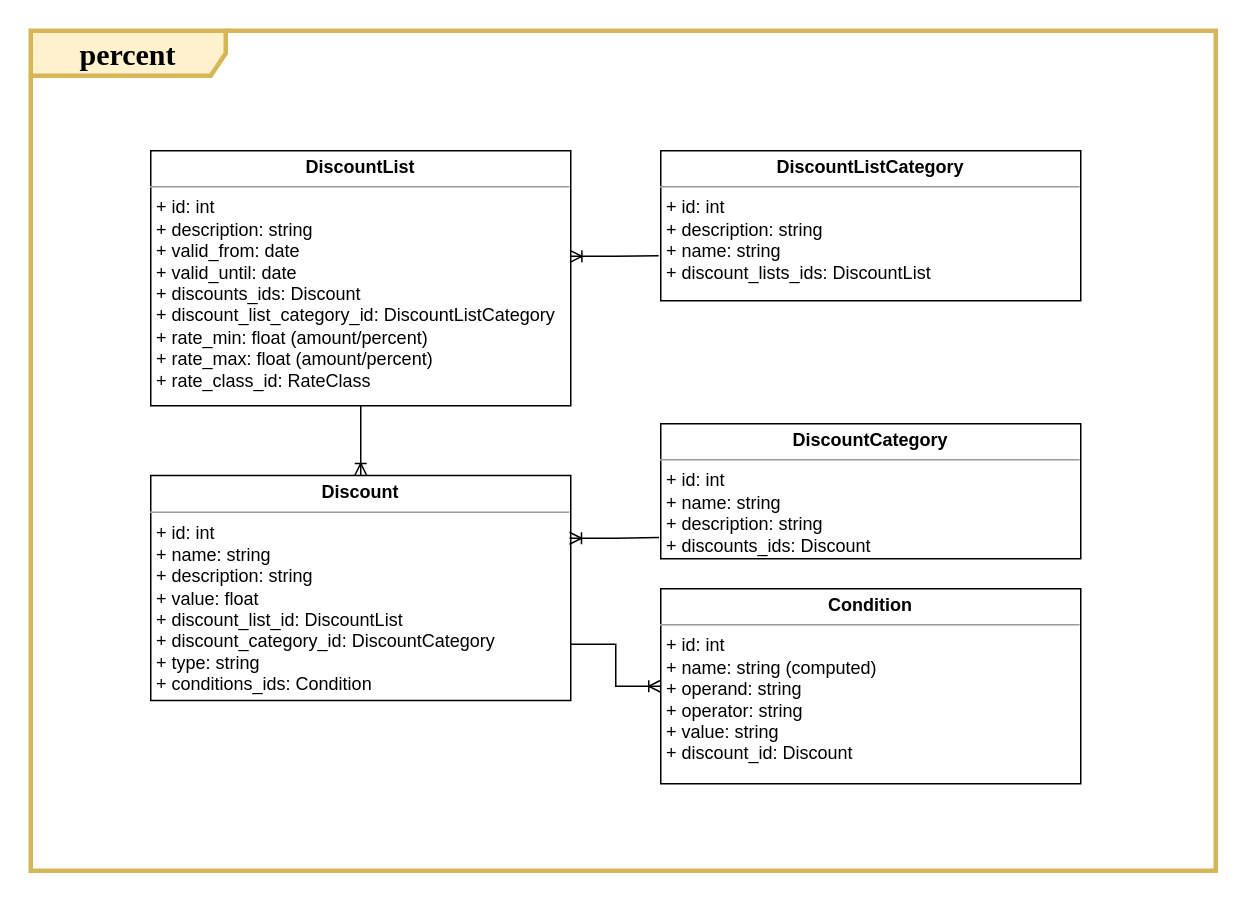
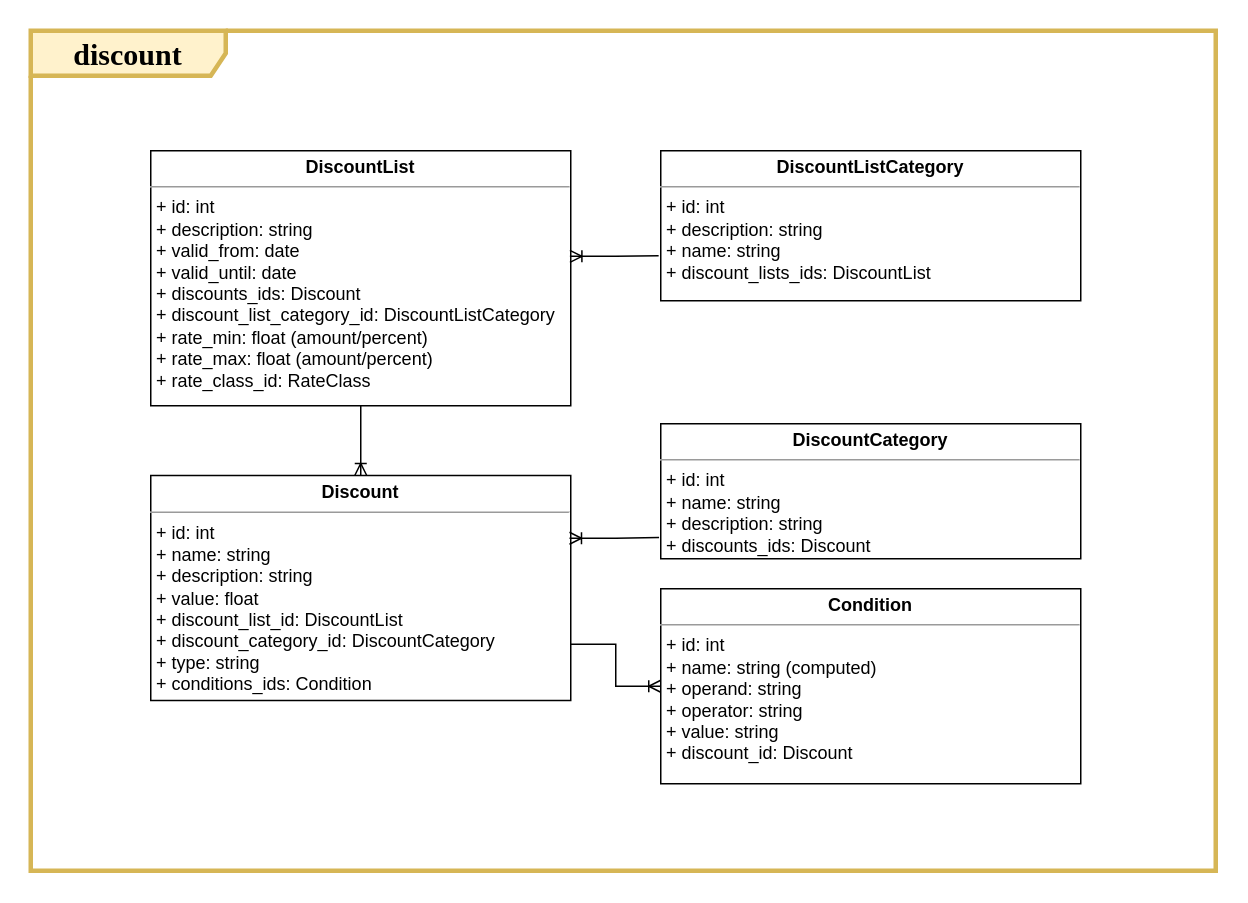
  <mxCell id="0" />
  <mxCell id="1" parent="0" />
- <mxCell id="2" value="&lt;font style=&quot;font-size: 20px;&quot;&gt;&lt;b&gt;percent&lt;/b&gt;&lt;/font&gt;" style="shape=umlFrame;whiteSpace=wrap;html=1;rounded=0;shadow=0;comic=0;labelBackgroundColor=none;strokeWidth=3;fontFamily=Verdana;fontSize=10;align=center;width=130;height=30;fillColor=#fff2cc;strokeColor=#d6b656;" parent="1" vertex="1"><mxGeometry x="20" y="20" width="790" height="560" as="geometry" /></mxCell>
+ <mxCell id="2" value="&lt;font style=&quot;font-size: 20px;&quot;&gt;&lt;b&gt;discount&lt;/b&gt;&lt;/font&gt;" style="shape=umlFrame;whiteSpace=wrap;html=1;rounded=0;shadow=0;comic=0;labelBackgroundColor=none;strokeWidth=3;fontFamily=Verdana;fontSize=10;align=center;width=130;height=30;fillColor=#fff2cc;strokeColor=#d6b656;" parent="1" vertex="1"><mxGeometry x="20" y="20" width="790" height="560" as="geometry" /></mxCell>
  <mxCell id="3" style="edgeStyle=orthogonalEdgeStyle;rounded=0;orthogonalLoop=1;jettySize=auto;html=1;entryX=1;entryY=0.75;entryDx=0;entryDy=0;startArrow=ERoneToMany;startFill=0;endArrow=none;endFill=0;" parent="1" source="4" target="9" edge="1"><mxGeometry relative="1" as="geometry"><mxPoint x="380" y="585.5" as="targetPoint" /></mxGeometry></mxCell>
  <mxCell id="4" value="&lt;p style=&quot;margin: 0px ; margin-top: 4px ; text-align: center&quot;&gt;&lt;b&gt;Condition&lt;/b&gt;&lt;/p&gt;&lt;hr size=&quot;1&quot;&gt;&lt;p style=&quot;margin: 0px ; margin-left: 4px&quot;&gt;+ id: int&lt;/p&gt;&lt;p style=&quot;margin: 0px ; margin-left: 4px&quot;&gt;+ name: string (computed)&lt;/p&gt;&lt;p style=&quot;margin: 0px ; margin-left: 4px&quot;&gt;+ operand: string&lt;/p&gt;&lt;p style=&quot;margin: 0px ; margin-left: 4px&quot;&gt;+ operator: string&lt;/p&gt;&lt;p style=&quot;margin: 0px ; margin-left: 4px&quot;&gt;+ value: string&lt;/p&gt;&lt;p style=&quot;margin: 0px ; margin-left: 4px&quot;&gt;+ discount_id: Discount&lt;/p&gt;&lt;p style=&quot;margin: 0px ; margin-left: 4px&quot;&gt;&lt;br&gt;&lt;/p&gt;&lt;p style=&quot;margin: 0px 0px 0px 4px;&quot;&gt;&lt;br&gt;&lt;/p&gt;&lt;p style=&quot;margin: 0px 0px 0px 4px;&quot;&gt;&lt;br&gt;&lt;/p&gt;&lt;p style=&quot;margin: 0px 0px 0px 4px;&quot;&gt;&lt;br&gt;&lt;/p&gt;&lt;p style=&quot;margin: 0px 0px 0px 4px;&quot;&gt;&lt;br&gt;&lt;/p&gt;&lt;p style=&quot;margin: 0px 0px 0px 4px;&quot;&gt;&lt;br&gt;&lt;/p&gt;" style="verticalAlign=top;align=left;overflow=fill;fontSize=12;fontFamily=Helvetica;html=1;rounded=0;shadow=0;comic=0;labelBackgroundColor=none;strokeWidth=1" parent="1" vertex="1"><mxGeometry x="440" y="392" width="280" height="130" as="geometry" /></mxCell>
  <mxCell id="5" value="&lt;p style=&quot;margin: 0px ; margin-top: 4px ; text-align: center&quot;&gt;&lt;b&gt;DiscountList&lt;/b&gt;&lt;/p&gt;&lt;hr size=&quot;1&quot;&gt;&lt;p style=&quot;margin: 0px ; margin-left: 4px&quot;&gt;+ id: int&lt;/p&gt;&lt;p style=&quot;margin: 0px ; margin-left: 4px&quot;&gt;+ description: string&lt;/p&gt;&lt;p style=&quot;margin: 0px ; margin-left: 4px&quot;&gt;+ valid_from: date&lt;/p&gt;&lt;p style=&quot;margin: 0px ; margin-left: 4px&quot;&gt;+ valid_until: date&lt;/p&gt;&lt;p style=&quot;margin: 0px ; margin-left: 4px&quot;&gt;+ discounts_ids: Discount&lt;/p&gt;&lt;p style=&quot;margin: 0px ; margin-left: 4px&quot;&gt;+ discount_list_category_id: DiscountListCategory&lt;/p&gt;&lt;p style=&quot;margin: 0px ; margin-left: 4px&quot;&gt;+ rate_min: float (amount/percent)&lt;/p&gt;&lt;p style=&quot;margin: 0px ; margin-left: 4px&quot;&gt;+ rate_max: float (amount/percent)&lt;/p&gt;&lt;p style=&quot;margin: 0px ; margin-left: 4px&quot;&gt;+ rate_class_id: RateClass&lt;/p&gt;&lt;p style=&quot;margin: 0px ; margin-left: 4px&quot;&gt;&lt;br&gt;&lt;/p&gt;&lt;p style=&quot;margin: 0px ; margin-left: 4px&quot;&gt;&lt;br&gt;&lt;/p&gt;&lt;p style=&quot;margin: 0px 0px 0px 4px;&quot;&gt;&lt;br&gt;&lt;/p&gt;&lt;p style=&quot;margin: 0px 0px 0px 4px;&quot;&gt;&lt;br&gt;&lt;/p&gt;&lt;p style=&quot;margin: 0px 0px 0px 4px;&quot;&gt;&lt;br&gt;&lt;/p&gt;&lt;p style=&quot;margin: 0px 0px 0px 4px;&quot;&gt;&lt;br&gt;&lt;/p&gt;&lt;p style=&quot;margin: 0px 0px 0px 4px;&quot;&gt;&lt;br&gt;&lt;/p&gt;" style="verticalAlign=top;align=left;overflow=fill;fontSize=12;fontFamily=Helvetica;html=1;rounded=0;shadow=0;comic=0;labelBackgroundColor=none;strokeWidth=1" parent="1" vertex="1"><mxGeometry x="100" y="100" width="280" height="170" as="geometry" /></mxCell>
  <mxCell id="6" style="edgeStyle=orthogonalEdgeStyle;rounded=0;orthogonalLoop=1;jettySize=auto;html=1;entryX=-0.005;entryY=0.7;entryDx=0;entryDy=0;startArrow=ERoneToMany;startFill=0;endArrow=none;endFill=0;exitX=0.998;exitY=0.414;exitDx=0;exitDy=0;exitPerimeter=0;entryPerimeter=0;" parent="1" source="5" target="7" edge="1"><mxGeometry relative="1" as="geometry"><mxPoint x="202" y="219" as="targetPoint" /></mxGeometry></mxCell>
  <mxCell id="7" value="&lt;p style=&quot;margin: 0px ; margin-top: 4px ; text-align: center&quot;&gt;&lt;b&gt;DiscountListCategory&lt;/b&gt;&lt;/p&gt;&lt;hr size=&quot;1&quot;&gt;&lt;p style=&quot;margin: 0px ; margin-left: 4px&quot;&gt;+ id: int&lt;/p&gt;&lt;p style=&quot;margin: 0px ; margin-left: 4px&quot;&gt;+ description: string&lt;/p&gt;&lt;p style=&quot;margin: 0px ; margin-left: 4px&quot;&gt;+ name: string&lt;/p&gt;&lt;p style=&quot;margin: 0px ; margin-left: 4px&quot;&gt;+ discount_lists_ids: DiscountList&lt;/p&gt;&lt;p style=&quot;margin: 0px ; margin-left: 4px&quot;&gt;&lt;br&gt;&lt;/p&gt;&lt;p style=&quot;margin: 0px ; margin-left: 4px&quot;&gt;&lt;br&gt;&lt;/p&gt;&lt;p style=&quot;margin: 0px 0px 0px 4px;&quot;&gt;&lt;br&gt;&lt;/p&gt;&lt;p style=&quot;margin: 0px 0px 0px 4px;&quot;&gt;&lt;br&gt;&lt;/p&gt;&lt;p style=&quot;margin: 0px 0px 0px 4px;&quot;&gt;&lt;br&gt;&lt;/p&gt;&lt;p style=&quot;margin: 0px 0px 0px 4px;&quot;&gt;&lt;br&gt;&lt;/p&gt;&lt;p style=&quot;margin: 0px 0px 0px 4px;&quot;&gt;&lt;br&gt;&lt;/p&gt;" style="verticalAlign=top;align=left;overflow=fill;fontSize=12;fontFamily=Helvetica;html=1;rounded=0;shadow=0;comic=0;labelBackgroundColor=none;strokeWidth=1" parent="1" vertex="1"><mxGeometry x="440" y="100" width="280" height="100" as="geometry" /></mxCell>
  <mxCell id="8" value="&lt;p style=&quot;margin: 0px ; margin-top: 4px ; text-align: center&quot;&gt;&lt;b&gt;DiscountCategory&lt;/b&gt;&lt;/p&gt;&lt;hr size=&quot;1&quot;&gt;&lt;p style=&quot;margin: 0px ; margin-left: 4px&quot;&gt;+ id: int&lt;/p&gt;&lt;p style=&quot;margin: 0px ; margin-left: 4px&quot;&gt;+ name: string&amp;nbsp;&lt;/p&gt;&lt;p style=&quot;margin: 0px ; margin-left: 4px&quot;&gt;+ description: string&lt;/p&gt;&lt;p style=&quot;margin: 0px ; margin-left: 4px&quot;&gt;+ discounts_ids: Discount&lt;/p&gt;&lt;p style=&quot;margin: 0px ; margin-left: 4px&quot;&gt;&lt;br&gt;&lt;/p&gt;&lt;p style=&quot;margin: 0px ; margin-left: 4px&quot;&gt;&lt;br&gt;&lt;/p&gt;&lt;p style=&quot;margin: 0px 0px 0px 4px;&quot;&gt;&lt;br&gt;&lt;/p&gt;&lt;p style=&quot;margin: 0px 0px 0px 4px;&quot;&gt;&lt;br&gt;&lt;/p&gt;&lt;p style=&quot;margin: 0px 0px 0px 4px;&quot;&gt;&lt;br&gt;&lt;/p&gt;&lt;p style=&quot;margin: 0px 0px 0px 4px;&quot;&gt;&lt;br&gt;&lt;/p&gt;&lt;p style=&quot;margin: 0px 0px 0px 4px;&quot;&gt;&lt;br&gt;&lt;/p&gt;" style="verticalAlign=top;align=left;overflow=fill;fontSize=12;fontFamily=Helvetica;html=1;rounded=0;shadow=0;comic=0;labelBackgroundColor=none;strokeWidth=1" parent="1" vertex="1"><mxGeometry x="440" y="282" width="280" height="90" as="geometry" /></mxCell>
  <mxCell id="9" value="&lt;p style=&quot;margin: 0px ; margin-top: 4px ; text-align: center&quot;&gt;&lt;b&gt;Discount&lt;/b&gt;&lt;/p&gt;&lt;hr size=&quot;1&quot;&gt;&lt;p style=&quot;margin: 0px ; margin-left: 4px&quot;&gt;+ id: int&lt;/p&gt;&lt;p style=&quot;margin: 0px ; margin-left: 4px&quot;&gt;+ name: string&amp;nbsp;&lt;/p&gt;&lt;p style=&quot;margin: 0px ; margin-left: 4px&quot;&gt;+ description: string&lt;/p&gt;&lt;p style=&quot;margin: 0px ; margin-left: 4px&quot;&gt;+ value: float&lt;/p&gt;&lt;p style=&quot;margin: 0px ; margin-left: 4px&quot;&gt;+ discount_list_id: DiscountList&lt;/p&gt;&lt;p style=&quot;margin: 0px ; margin-left: 4px&quot;&gt;+ discount_category_id: DiscountCategory&lt;/p&gt;&lt;p style=&quot;margin: 0px ; margin-left: 4px&quot;&gt;+ type: string&lt;/p&gt;&lt;p style=&quot;margin: 0px ; margin-left: 4px&quot;&gt;+ conditions_ids: Condition&lt;/p&gt;&lt;p style=&quot;margin: 0px ; margin-left: 4px&quot;&gt;&lt;br&gt;&lt;/p&gt;&lt;p style=&quot;margin: 0px 0px 0px 4px;&quot;&gt;&lt;br&gt;&lt;/p&gt;&lt;p style=&quot;margin: 0px 0px 0px 4px;&quot;&gt;&lt;br&gt;&lt;/p&gt;&lt;p style=&quot;margin: 0px 0px 0px 4px;&quot;&gt;&lt;br&gt;&lt;/p&gt;&lt;p style=&quot;margin: 0px 0px 0px 4px;&quot;&gt;&lt;br&gt;&lt;/p&gt;&lt;p style=&quot;margin: 0px 0px 0px 4px;&quot;&gt;&lt;br&gt;&lt;/p&gt;" style="verticalAlign=top;align=left;overflow=fill;fontSize=12;fontFamily=Helvetica;html=1;rounded=0;shadow=0;comic=0;labelBackgroundColor=none;strokeWidth=1" parent="1" vertex="1"><mxGeometry x="100" y="316.5" width="280" height="150" as="geometry" /></mxCell>
  <mxCell id="10" style="edgeStyle=orthogonalEdgeStyle;rounded=0;orthogonalLoop=1;jettySize=auto;html=1;startArrow=ERoneToMany;startFill=0;endArrow=none;endFill=0;entryX=-0.004;entryY=0.843;entryDx=0;entryDy=0;exitX=0.997;exitY=0.279;exitDx=0;exitDy=0;exitPerimeter=0;entryPerimeter=0;" parent="1" source="9" target="8" edge="1"><mxGeometry relative="1" as="geometry"><mxPoint x="-24" y="810" as="targetPoint" /></mxGeometry></mxCell>
  <mxCell id="11" style="edgeStyle=orthogonalEdgeStyle;rounded=0;orthogonalLoop=1;jettySize=auto;html=1;startArrow=ERoneToMany;startFill=0;endArrow=none;endFill=0;entryX=0.5;entryY=1;entryDx=0;entryDy=0;exitX=0.5;exitY=0;exitDx=0;exitDy=0;" edge="1" parent="1" source="9" target="5"><mxGeometry relative="1" as="geometry"><mxPoint x="240" y="292" as="targetPoint" /><mxPoint x="240" y="312" as="sourcePoint" /></mxGeometry></mxCell>
